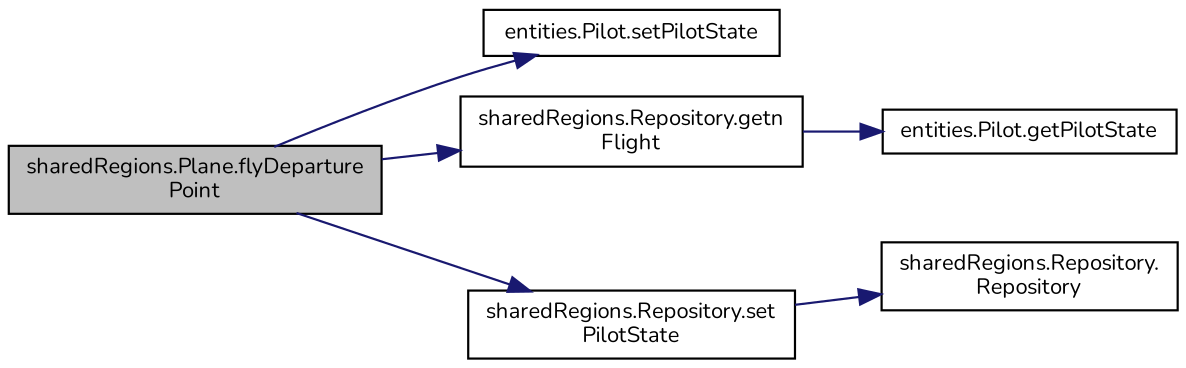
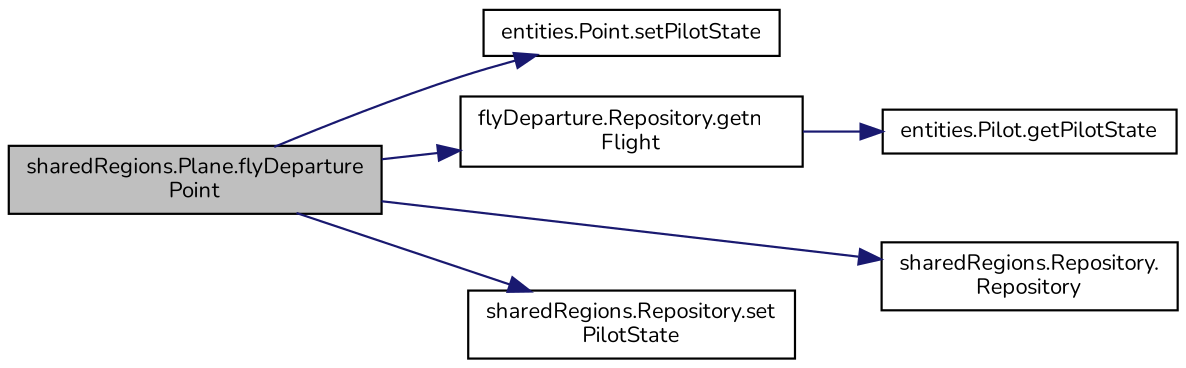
  digraph {
    fontname=Nunito
    rankdir=LR
    node [color=black fillcolor=white fontname=Nunito fontsize=10 shape=record style=filled]
    edge [color=midnightblue fontname=Nunito fontsize=10 labelfontname=Helvetica labelfontsize=10 style=solid]
    n1 [fillcolor=grey75 fontcolor=black height=0.2 label="sharedRegions.Plane.flyDeparture\lPoint" width=0.4]
-   n2 [height=0.2 label="entities.Pilot.setPilotState" width=0.4]
-   n3 [height=0.2 label="sharedRegions.Repository.getn\lFlight" width=0.4]
+   n2 [height=0.2 label="entities.Point.setPilotState" width=0.4]
+   n3 [height=0.2 label="flyDeparture.Repository.getn\lFlight" width=0.4]
    n4 [height=0.2 label="sharedRegions.Repository.\lRepository" width=0.4]
    n5 [height=0.2 label="sharedRegions.Repository.set\lPilotState" width=0.4]
    n6 [height=0.2 label="entities.Pilot.getPilotState" width=0.4]
    n1 -> n2
    n1 -> n3
-   n5 -> n4
+   n1 -> n4
    n1 -> n5
    n3 -> n6
  }
